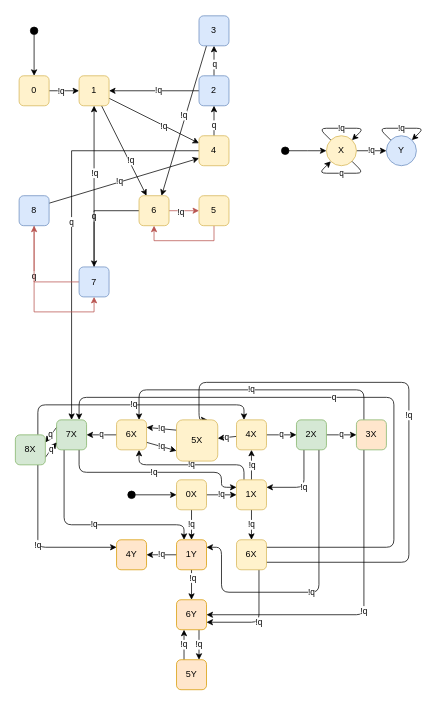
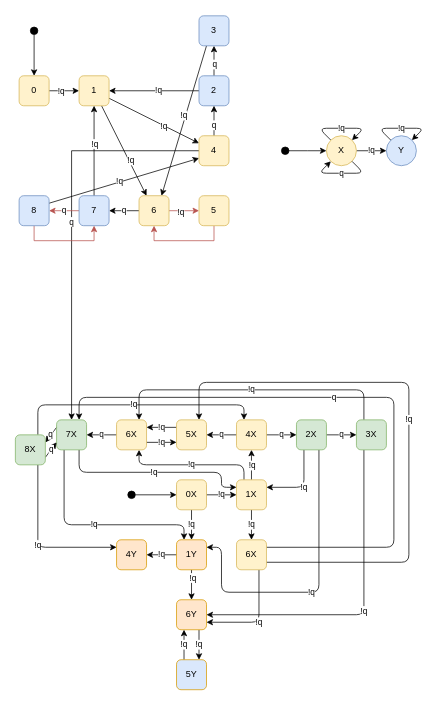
  <mxCell id="0" />
  <mxCell id="1" parent="0" />
  <mxCell id="2" value="" style="edgeStyle=orthogonalEdgeStyle;rounded=0;orthogonalLoop=1;jettySize=auto;html=1;" edge="1" parent="1" source="4" target="9"><mxGeometry relative="1" as="geometry" /></mxCell>
  <mxCell id="3" value="!q" style="edgeLabel;html=1;align=center;verticalAlign=middle;resizable=0;points=[];" vertex="1" connectable="0" parent="2"><mxGeometry x="-0.25" relative="1" as="geometry"><mxPoint as="offset" /></mxGeometry></mxCell>
  <mxCell id="4" value="0" style="rounded=1;whiteSpace=wrap;html=1;fillColor=#fff2cc;strokeColor=#d6b656;" vertex="1" parent="1"><mxGeometry x="25" y="100" width="40" height="40" as="geometry" /></mxCell>
  <mxCell id="5" style="edgeStyle=none;rounded=0;orthogonalLoop=1;jettySize=auto;html=1;exitX=0.75;exitY=1;exitDx=0;exitDy=0;entryX=0.25;entryY=0;entryDx=0;entryDy=0;" edge="1" parent="1" source="9" target="27"><mxGeometry relative="1" as="geometry" /></mxCell>
  <mxCell id="6" value="!q" style="edgeLabel;html=1;align=center;verticalAlign=middle;resizable=0;points=[];" vertex="1" connectable="0" parent="5"><mxGeometry x="0.22" y="2" relative="1" as="geometry"><mxPoint as="offset" /></mxGeometry></mxCell>
  <mxCell id="7" style="edgeStyle=none;rounded=0;orthogonalLoop=1;jettySize=auto;html=1;exitX=1;exitY=0.75;exitDx=0;exitDy=0;entryX=0;entryY=0.25;entryDx=0;entryDy=0;" edge="1" parent="1" source="9" target="21"><mxGeometry relative="1" as="geometry" /></mxCell>
  <mxCell id="8" value="!q" style="edgeLabel;html=1;align=center;verticalAlign=middle;resizable=0;points=[];" vertex="1" connectable="0" parent="7"><mxGeometry x="0.204" relative="1" as="geometry"><mxPoint as="offset" /></mxGeometry></mxCell>
  <mxCell id="9" value="1" style="rounded=1;whiteSpace=wrap;html=1;fillColor=#fff2cc;strokeColor=#d6b656;" vertex="1" parent="1"><mxGeometry x="105" y="100" width="40" height="40" as="geometry" /></mxCell>
  <mxCell id="10" style="edgeStyle=orthogonalEdgeStyle;rounded=0;orthogonalLoop=1;jettySize=auto;html=1;exitX=0;exitY=0.5;exitDx=0;exitDy=0;" edge="1" parent="1" source="14" target="9"><mxGeometry relative="1" as="geometry" /></mxCell>
  <mxCell id="11" value="!q" style="edgeLabel;html=1;align=center;verticalAlign=middle;resizable=0;points=[];" vertex="1" connectable="0" parent="10"><mxGeometry x="-0.077" y="-1" relative="1" as="geometry"><mxPoint as="offset" /></mxGeometry></mxCell>
  <mxCell id="12" value="" style="edgeStyle=orthogonalEdgeStyle;rounded=0;orthogonalLoop=1;jettySize=auto;html=1;" edge="1" parent="1" source="14" target="17"><mxGeometry relative="1" as="geometry" /></mxCell>
  <mxCell id="13" value="q" style="edgeLabel;html=1;align=center;verticalAlign=middle;resizable=0;points=[];" vertex="1" connectable="0" parent="12"><mxGeometry x="-0.21" relative="1" as="geometry"><mxPoint as="offset" /></mxGeometry></mxCell>
  <mxCell id="14" value="2" style="rounded=1;whiteSpace=wrap;html=1;fillColor=#dae8fc;strokeColor=#6c8ebf;" vertex="1" parent="1"><mxGeometry x="265" y="100" width="40" height="40" as="geometry" /></mxCell>
  <mxCell id="15" style="rounded=0;orthogonalLoop=1;jettySize=auto;html=1;exitX=0.25;exitY=1;exitDx=0;exitDy=0;entryX=0.75;entryY=0;entryDx=0;entryDy=0;" edge="1" parent="1" source="17" target="27"><mxGeometry relative="1" as="geometry" /></mxCell>
  <mxCell id="16" value="!q" style="edgeLabel;html=1;align=center;verticalAlign=middle;resizable=0;points=[];" vertex="1" connectable="0" parent="15"><mxGeometry x="-0.07" y="-3" relative="1" as="geometry"><mxPoint as="offset" /></mxGeometry></mxCell>
  <mxCell id="17" value="3" style="rounded=1;whiteSpace=wrap;html=1;fillColor=#dae8fc;strokeColor=#6c8ebf;" vertex="1" parent="1"><mxGeometry x="265" y="20" width="40" height="40" as="geometry" /></mxCell>
  <mxCell id="18" value="" style="edgeStyle=orthogonalEdgeStyle;rounded=0;orthogonalLoop=1;jettySize=auto;html=1;" edge="1" parent="1" source="21" target="14"><mxGeometry relative="1" as="geometry" /></mxCell>
  <mxCell id="19" value="q" style="edgeLabel;html=1;align=center;verticalAlign=middle;resizable=0;points=[];" vertex="1" connectable="0" parent="18"><mxGeometry x="-0.27" y="1" relative="1" as="geometry"><mxPoint as="offset" /></mxGeometry></mxCell>
  <mxCell id="20" value="q" style="edgeStyle=orthogonalEdgeStyle;rounded=0;orthogonalLoop=1;jettySize=auto;html=1;" edge="1" parent="1" source="21" target="84"><mxGeometry relative="1" as="geometry" /></mxCell>
  <mxCell id="21" value="4" style="rounded=1;whiteSpace=wrap;html=1;fillColor=#fff2cc;strokeColor=#d6b656;" vertex="1" parent="1"><mxGeometry x="265" y="180" width="40" height="40" as="geometry" /></mxCell>
  <mxCell id="22" style="edgeStyle=orthogonalEdgeStyle;rounded=0;orthogonalLoop=1;jettySize=auto;html=1;exitX=0.5;exitY=1;exitDx=0;exitDy=0;entryX=0.5;entryY=1;entryDx=0;entryDy=0;fillColor=#f8cecc;strokeColor=#b85450;" edge="1" parent="1" source="23" target="27"><mxGeometry relative="1" as="geometry" /></mxCell>
  <mxCell id="23" value="5" style="rounded=1;whiteSpace=wrap;html=1;fillColor=#fff2cc;strokeColor=#d6b656;" vertex="1" parent="1"><mxGeometry x="265" y="260" width="40" height="40" as="geometry" /></mxCell>
  <mxCell id="24" value="" style="edgeStyle=orthogonalEdgeStyle;rounded=0;orthogonalLoop=1;jettySize=auto;html=1;fillColor=#f8cecc;strokeColor=#b85450;" edge="1" parent="1" source="27" target="23"><mxGeometry relative="1" as="geometry" /></mxCell>
  <mxCell id="25" value="!q" style="edgeLabel;html=1;align=center;verticalAlign=middle;resizable=0;points=[];" vertex="1" connectable="0" parent="24"><mxGeometry x="-0.25" y="-1" relative="1" as="geometry"><mxPoint as="offset" /></mxGeometry></mxCell>
  <mxCell id="26" value="q" style="edgeStyle=orthogonalEdgeStyle;rounded=0;orthogonalLoop=1;jettySize=auto;html=1;" edge="1" parent="1" source="27" target="31"><mxGeometry relative="1" as="geometry" /></mxCell>
  <mxCell id="27" value="6" style="rounded=1;whiteSpace=wrap;html=1;fillColor=#fff2cc;strokeColor=#d6b656;" vertex="1" parent="1"><mxGeometry x="185" y="260" width="40" height="40" as="geometry" /></mxCell>
  <mxCell id="28" value="q" style="edgeStyle=orthogonalEdgeStyle;rounded=0;orthogonalLoop=1;jettySize=auto;html=1;fillColor=#f8cecc;strokeColor=#b85450;" edge="1" parent="1" source="31" target="35"><mxGeometry relative="1" as="geometry" /></mxCell>
  <mxCell id="29" style="edgeStyle=orthogonalEdgeStyle;rounded=0;orthogonalLoop=1;jettySize=auto;html=1;exitX=0.5;exitY=0;exitDx=0;exitDy=0;entryX=0.5;entryY=1;entryDx=0;entryDy=0;" edge="1" parent="1" source="31" target="9"><mxGeometry relative="1" as="geometry" /></mxCell>
  <mxCell id="30" value="!q" style="edgeLabel;html=1;align=center;verticalAlign=middle;resizable=0;points=[];" vertex="1" connectable="0" parent="29"><mxGeometry x="0.17" relative="1" as="geometry"><mxPoint as="offset" /></mxGeometry></mxCell>
- <mxCell id="31" value="7" style="rounded=1;whiteSpace=wrap;html=1;fillColor=#dae8fc;strokeColor=#6c8ebf;" vertex="1" parent="1"><mxGeometry x="105" y="355" width="40" height="40" as="geometry" /></mxCell>
+ <mxCell id="31" value="7" style="rounded=1;whiteSpace=wrap;html=1;fillColor=#dae8fc;strokeColor=#6c8ebf;" vertex="1" parent="1"><mxGeometry x="105" y="260" width="40" height="40" as="geometry" /></mxCell>
  <mxCell id="32" style="edgeStyle=none;rounded=0;orthogonalLoop=1;jettySize=auto;html=1;exitX=1;exitY=0.25;exitDx=0;exitDy=0;entryX=0;entryY=0.75;entryDx=0;entryDy=0;" edge="1" parent="1" source="35" target="21"><mxGeometry relative="1" as="geometry" /></mxCell>
  <mxCell id="33" value="!q" style="edgeLabel;html=1;align=center;verticalAlign=middle;resizable=0;points=[];" vertex="1" connectable="0" parent="32"><mxGeometry x="-0.059" y="1" relative="1" as="geometry"><mxPoint as="offset" /></mxGeometry></mxCell>
  <mxCell id="34" style="edgeStyle=orthogonalEdgeStyle;rounded=0;orthogonalLoop=1;jettySize=auto;html=1;exitX=0.5;exitY=1;exitDx=0;exitDy=0;entryX=0.5;entryY=1;entryDx=0;entryDy=0;fillColor=#f8cecc;strokeColor=#b85450;" edge="1" parent="1" source="35" target="31"><mxGeometry relative="1" as="geometry" /></mxCell>
  <mxCell id="35" value="8" style="rounded=1;whiteSpace=wrap;html=1;fillColor=#dae8fc;strokeColor=#6c8ebf;" vertex="1" parent="1"><mxGeometry x="25" y="260" width="40" height="40" as="geometry" /></mxCell>
  <mxCell id="36" value="" style="edgeStyle=orthogonalEdgeStyle;rounded=0;orthogonalLoop=1;jettySize=auto;html=1;" edge="1" parent="1" source="37" target="4"><mxGeometry relative="1" as="geometry" /></mxCell>
  <mxCell id="37" value="" style="ellipse;whiteSpace=wrap;html=1;aspect=fixed;fillColor=#000000;" vertex="1" parent="1"><mxGeometry x="40" y="35" width="10" height="10" as="geometry" /></mxCell>
  <mxCell id="38" value="" style="edgeStyle=orthogonalEdgeStyle;rounded=0;orthogonalLoop=1;jettySize=auto;html=1;" edge="1" parent="1" source="39"><mxGeometry relative="1" as="geometry"><mxPoint x="435" y="200" as="targetPoint" /></mxGeometry></mxCell>
  <mxCell id="39" value="" style="ellipse;whiteSpace=wrap;html=1;aspect=fixed;fillColor=#000000;direction=west;" vertex="1" parent="1"><mxGeometry x="375" y="195" width="10" height="10" as="geometry" /></mxCell>
  <mxCell id="40" value="!q" style="edgeStyle=orthogonalEdgeStyle;rounded=0;orthogonalLoop=1;jettySize=auto;html=1;" edge="1" parent="1" source="42" target="43"><mxGeometry relative="1" as="geometry" /></mxCell>
  <mxCell id="41" value="!q" style="rounded=1;orthogonalLoop=1;jettySize=auto;html=1;exitX=0;exitY=0;exitDx=0;exitDy=0;entryX=1;entryY=0;entryDx=0;entryDy=0;" edge="1" parent="1" source="42" target="42"><mxGeometry relative="1" as="geometry"><mxPoint x="415" y="160" as="targetPoint" /><Array as="points"><mxPoint x="425" y="170" /><mxPoint x="485" y="170" /></Array></mxGeometry></mxCell>
  <mxCell id="42" value="X" style="ellipse;whiteSpace=wrap;html=1;aspect=fixed;fillColor=#fff2cc;strokeColor=#d6b656;" vertex="1" parent="1"><mxGeometry x="435" y="180" width="40" height="40" as="geometry" /></mxCell>
  <mxCell id="43" value="Y" style="ellipse;whiteSpace=wrap;html=1;aspect=fixed;fillColor=#dae8fc;strokeColor=#6c8ebf;" vertex="1" parent="1"><mxGeometry x="515" y="180" width="40" height="40" as="geometry" /></mxCell>
  <mxCell id="44" value="q" style="rounded=1;orthogonalLoop=1;jettySize=auto;html=1;exitX=1;exitY=1;exitDx=0;exitDy=0;entryX=0;entryY=1;entryDx=0;entryDy=0;" edge="1" parent="1" source="42" target="42"><mxGeometry relative="1" as="geometry"><mxPoint x="440.858" y="245.858" as="targetPoint" /><mxPoint x="469.059" y="245.775" as="sourcePoint" /><Array as="points"><mxPoint x="485" y="230" /><mxPoint x="425" y="230" /></Array></mxGeometry></mxCell>
  <mxCell id="45" value="!q" style="rounded=1;orthogonalLoop=1;jettySize=auto;html=1;exitX=0;exitY=0;exitDx=0;exitDy=0;entryX=1;entryY=0;entryDx=0;entryDy=0;" edge="1" parent="1"><mxGeometry relative="1" as="geometry"><mxPoint x="549.059" y="185.775" as="targetPoint" /><mxPoint x="520.858" y="185.858" as="sourcePoint" /><Array as="points"><mxPoint x="505" y="170" /><mxPoint x="565" y="170" /></Array></mxGeometry></mxCell>
  <mxCell id="46" value="" style="edgeStyle=none;rounded=1;orthogonalLoop=1;jettySize=auto;html=1;" edge="1" parent="1" source="47" target="50"><mxGeometry relative="1" as="geometry" /></mxCell>
  <mxCell id="47" value="" style="ellipse;whiteSpace=wrap;html=1;aspect=fixed;fillColor=#000000;direction=west;" vertex="1" parent="1"><mxGeometry x="170" y="654.03" width="10" height="10" as="geometry" /></mxCell>
  <mxCell id="48" value="!q" style="edgeStyle=none;rounded=1;orthogonalLoop=1;jettySize=auto;html=1;" edge="1" parent="1" source="50" target="59"><mxGeometry relative="1" as="geometry" /></mxCell>
  <mxCell id="49" value="!q" style="edgeStyle=none;rounded=1;orthogonalLoop=1;jettySize=auto;html=1;" edge="1" parent="1" source="50" target="55"><mxGeometry relative="1" as="geometry" /></mxCell>
  <mxCell id="50" value="0X" style="rounded=1;whiteSpace=wrap;html=1;fillColor=#fff2cc;strokeColor=#d6b656;" vertex="1" parent="1"><mxGeometry x="235" y="639.03" width="40" height="40" as="geometry" /></mxCell>
  <mxCell id="51" value="" style="edgeStyle=none;rounded=1;orthogonalLoop=1;jettySize=auto;html=1;" edge="1" parent="1" source="55" target="67"><mxGeometry relative="1" as="geometry" /></mxCell>
  <mxCell id="52" value="!q" style="edgeLabel;html=1;align=center;verticalAlign=middle;resizable=0;points=[];" vertex="1" connectable="0" parent="51"><mxGeometry x="-0.478" y="-1" relative="1" as="geometry"><mxPoint x="-1" y="-9.66" as="offset" /></mxGeometry></mxCell>
  <mxCell id="53" value="!q" style="edgeStyle=none;rounded=1;orthogonalLoop=1;jettySize=auto;html=1;" edge="1" parent="1" source="55" target="71"><mxGeometry relative="1" as="geometry" /></mxCell>
  <mxCell id="54" value="!q" style="edgeStyle=orthogonalEdgeStyle;rounded=1;orthogonalLoop=1;jettySize=auto;html=1;exitX=0.25;exitY=0;exitDx=0;exitDy=0;entryX=0.75;entryY=1;entryDx=0;entryDy=0;" edge="1" parent="1" source="55" target="80"><mxGeometry relative="1" as="geometry" /></mxCell>
  <mxCell id="55" value="1X" style="rounded=1;whiteSpace=wrap;html=1;fillColor=#fff2cc;strokeColor=#d6b656;" vertex="1" parent="1"><mxGeometry x="315" y="639.03" width="40" height="40" as="geometry" /></mxCell>
  <mxCell id="56" value="!q" style="edgeStyle=none;rounded=1;orthogonalLoop=1;jettySize=auto;html=1;" edge="1" parent="1" source="59" target="60"><mxGeometry relative="1" as="geometry" /></mxCell>
  <mxCell id="57" value="" style="edgeStyle=none;rounded=1;orthogonalLoop=1;jettySize=auto;html=1;" edge="1" parent="1" source="59" target="62"><mxGeometry relative="1" as="geometry" /></mxCell>
  <mxCell id="58" value="!q" style="edgeLabel;html=1;align=center;verticalAlign=middle;resizable=0;points=[];" vertex="1" connectable="0" parent="57"><mxGeometry x="-0.5" y="1" relative="1" as="geometry"><mxPoint as="offset" /></mxGeometry></mxCell>
  <mxCell id="59" value="1Y" style="rounded=1;whiteSpace=wrap;html=1;fillColor=#ffe6cc;strokeColor=#d79b00;" vertex="1" parent="1"><mxGeometry x="235" y="719.03" width="40" height="40" as="geometry" /></mxCell>
  <mxCell id="60" value="4Y" style="rounded=1;whiteSpace=wrap;html=1;fillColor=#ffe6cc;strokeColor=#d79b00;" vertex="1" parent="1"><mxGeometry x="155" y="719.03" width="40" height="40" as="geometry" /></mxCell>
  <mxCell id="61" value="!q" style="edgeStyle=none;rounded=1;orthogonalLoop=1;jettySize=auto;html=1;exitX=0.75;exitY=1;exitDx=0;exitDy=0;entryX=0.75;entryY=0;entryDx=0;entryDy=0;" edge="1" parent="1" source="62" target="64"><mxGeometry relative="1" as="geometry" /></mxCell>
  <mxCell id="62" value="6Y" style="rounded=1;whiteSpace=wrap;html=1;fillColor=#ffe6cc;strokeColor=#d79b00;" vertex="1" parent="1"><mxGeometry x="235" y="799.03" width="40" height="40" as="geometry" /></mxCell>
  <mxCell id="63" value="!q" style="edgeStyle=none;rounded=1;orthogonalLoop=1;jettySize=auto;html=1;exitX=0.25;exitY=0;exitDx=0;exitDy=0;entryX=0.25;entryY=1;entryDx=0;entryDy=0;" edge="1" parent="1" source="64" target="62"><mxGeometry relative="1" as="geometry" /></mxCell>
- <mxCell id="64" value="5Y" style="rounded=1;whiteSpace=wrap;html=1;fillColor=#ffe6cc;strokeColor=#d79b00;" vertex="1" parent="1"><mxGeometry x="235" y="879.03" width="40" height="40" as="geometry" /></mxCell>
+ <mxCell id="64" value="5Y" style="rounded=1;whiteSpace=wrap;html=1;fillColor=#dae8fc;strokeColor=#d79b00;" vertex="1" parent="1"><mxGeometry x="235" y="879.03" width="40" height="40" as="geometry" /></mxCell>
  <mxCell id="65" value="q" style="edgeStyle=none;rounded=1;orthogonalLoop=1;jettySize=auto;html=1;" edge="1" parent="1" source="67" target="75"><mxGeometry relative="1" as="geometry" /></mxCell>
  <mxCell id="66" value="q" style="edgeStyle=none;rounded=1;orthogonalLoop=1;jettySize=auto;html=1;" edge="1" parent="1" source="67" target="77"><mxGeometry relative="1" as="geometry" /></mxCell>
  <mxCell id="67" value="4X" style="rounded=1;whiteSpace=wrap;html=1;fillColor=#fff2cc;strokeColor=#d6b656;" vertex="1" parent="1"><mxGeometry x="315" y="559.03" width="40" height="40" as="geometry" /></mxCell>
  <mxCell id="68" value="q" style="edgeStyle=orthogonalEdgeStyle;rounded=1;orthogonalLoop=1;jettySize=auto;html=1;exitX=1;exitY=0.25;exitDx=0;exitDy=0;entryX=0.75;entryY=0;entryDx=0;entryDy=0;" edge="1" parent="1" source="71" target="84"><mxGeometry x="0.098" relative="1" as="geometry"><mxPoint x="585" y="489.03" as="targetPoint" /><Array as="points"><mxPoint x="525" y="729" /><mxPoint x="525" y="529" /><mxPoint x="105" y="529" /></Array><mxPoint as="offset" /></mxGeometry></mxCell>
  <mxCell id="69" value="!q" style="edgeStyle=orthogonalEdgeStyle;rounded=1;orthogonalLoop=1;jettySize=auto;html=1;exitX=1;exitY=0.75;exitDx=0;exitDy=0;entryX=0.75;entryY=0;entryDx=0;entryDy=0;" edge="1" parent="1" source="71" target="77"><mxGeometry relative="1" as="geometry"><Array as="points"><mxPoint x="545" y="749" /><mxPoint x="545" y="509" /><mxPoint x="265" y="509" /></Array></mxGeometry></mxCell>
  <mxCell id="70" value="!q" style="edgeStyle=orthogonalEdgeStyle;rounded=1;orthogonalLoop=1;jettySize=auto;html=1;exitX=0.75;exitY=1;exitDx=0;exitDy=0;entryX=1;entryY=0.75;entryDx=0;entryDy=0;" edge="1" parent="1" source="71" target="62"><mxGeometry relative="1" as="geometry" /></mxCell>
  <mxCell id="71" value="6X" style="rounded=1;whiteSpace=wrap;html=1;fillColor=#fff2cc;strokeColor=#d6b656;" vertex="1" parent="1"><mxGeometry x="315" y="719.03" width="40" height="40" as="geometry" /></mxCell>
  <mxCell id="72" value="q" style="edgeStyle=orthogonalEdgeStyle;rounded=1;orthogonalLoop=1;jettySize=auto;html=1;" edge="1" parent="1" source="75" target="91"><mxGeometry relative="1" as="geometry" /></mxCell>
  <mxCell id="73" value="!q" style="edgeStyle=orthogonalEdgeStyle;rounded=1;orthogonalLoop=1;jettySize=auto;html=1;exitX=0.25;exitY=1;exitDx=0;exitDy=0;entryX=1;entryY=0.25;entryDx=0;entryDy=0;" edge="1" parent="1" source="75" target="55"><mxGeometry relative="1" as="geometry" /></mxCell>
  <mxCell id="74" value="!q" style="edgeStyle=orthogonalEdgeStyle;rounded=1;orthogonalLoop=1;jettySize=auto;html=1;exitX=0.75;exitY=1;exitDx=0;exitDy=0;entryX=1;entryY=0.25;entryDx=0;entryDy=0;" edge="1" parent="1" source="75" target="59"><mxGeometry relative="1" as="geometry"><Array as="points"><mxPoint x="425" y="789.03" /><mxPoint x="295" y="789.03" /><mxPoint x="295" y="729.03" /></Array></mxGeometry></mxCell>
  <mxCell id="75" value="2X" style="rounded=1;whiteSpace=wrap;html=1;fillColor=#d5e8d4;strokeColor=#82b366;" vertex="1" parent="1"><mxGeometry x="395" y="559.03" width="40" height="40" as="geometry" /></mxCell>
  <mxCell id="76" value="!q" style="edgeStyle=none;rounded=1;orthogonalLoop=1;jettySize=auto;html=1;entryX=1;entryY=0.25;entryDx=0;entryDy=0;exitX=0;exitY=0.25;exitDx=0;exitDy=0;" edge="1" parent="1" source="77" target="80"><mxGeometry relative="1" as="geometry" /></mxCell>
- <mxCell id="77" value="5X" style="rounded=1;whiteSpace=wrap;html=1;fillColor=#fff2cc;strokeColor=#d6b656;" vertex="1" parent="1"><mxGeometry x="235" y="559.03" width="55" height="55" as="geometry" /></mxCell>
+ <mxCell id="77" value="5X" style="rounded=1;whiteSpace=wrap;html=1;fillColor=#fff2cc;strokeColor=#d6b656;" vertex="1" parent="1"><mxGeometry x="235" y="559.03" width="40" height="40" as="geometry" /></mxCell>
  <mxCell id="78" value="!q" style="edgeStyle=none;rounded=1;orthogonalLoop=1;jettySize=auto;html=1;exitX=1;exitY=0.75;exitDx=0;exitDy=0;entryX=0;entryY=0.75;entryDx=0;entryDy=0;" edge="1" parent="1" source="80" target="77"><mxGeometry relative="1" as="geometry" /></mxCell>
  <mxCell id="79" value="q" style="edgeStyle=none;rounded=1;orthogonalLoop=1;jettySize=auto;html=1;" edge="1" parent="1" source="80" target="84"><mxGeometry relative="1" as="geometry" /></mxCell>
  <mxCell id="80" value="6X" style="rounded=1;whiteSpace=wrap;html=1;fillColor=#fff2cc;strokeColor=#d6b656;" vertex="1" parent="1"><mxGeometry x="155" y="559.03" width="40" height="40" as="geometry" /></mxCell>
  <mxCell id="81" value="q" style="edgeStyle=none;rounded=1;orthogonalLoop=1;jettySize=auto;html=1;entryX=1;entryY=0.25;entryDx=0;entryDy=0;exitX=0;exitY=0.25;exitDx=0;exitDy=0;" edge="1" parent="1" source="84" target="88"><mxGeometry relative="1" as="geometry" /></mxCell>
  <mxCell id="82" value="!q" style="edgeStyle=orthogonalEdgeStyle;rounded=1;orthogonalLoop=1;jettySize=auto;html=1;exitX=0.75;exitY=1;exitDx=0;exitDy=0;entryX=0;entryY=0.25;entryDx=0;entryDy=0;" edge="1" parent="1" source="84" target="55"><mxGeometry relative="1" as="geometry"><Array as="points"><mxPoint x="105" y="629.03" /><mxPoint x="295" y="629.03" /><mxPoint x="295" y="649.03" /></Array></mxGeometry></mxCell>
  <mxCell id="83" value="!q" style="edgeStyle=orthogonalEdgeStyle;rounded=1;orthogonalLoop=1;jettySize=auto;html=1;exitX=0.25;exitY=1;exitDx=0;exitDy=0;entryX=0.25;entryY=0;entryDx=0;entryDy=0;" edge="1" parent="1" source="84" target="59"><mxGeometry relative="1" as="geometry"><Array as="points"><mxPoint x="85" y="699.03" /><mxPoint x="245" y="699.03" /></Array></mxGeometry></mxCell>
  <mxCell id="84" value="7X" style="rounded=1;whiteSpace=wrap;html=1;fillColor=#d5e8d4;strokeColor=#82b366;" vertex="1" parent="1"><mxGeometry x="75" y="559.03" width="40" height="40" as="geometry" /></mxCell>
  <mxCell id="85" value="q" style="edgeStyle=none;rounded=1;orthogonalLoop=1;jettySize=auto;html=1;exitX=1;exitY=0.75;exitDx=0;exitDy=0;entryX=0;entryY=0.75;entryDx=0;entryDy=0;" edge="1" parent="1" source="88" target="84"><mxGeometry relative="1" as="geometry" /></mxCell>
  <mxCell id="86" value="!q" style="edgeStyle=orthogonalEdgeStyle;rounded=1;orthogonalLoop=1;jettySize=auto;html=1;exitX=0.75;exitY=0;exitDx=0;exitDy=0;entryX=0.25;entryY=0;entryDx=0;entryDy=0;" edge="1" parent="1" source="88" target="67"><mxGeometry relative="1" as="geometry" /></mxCell>
  <mxCell id="87" value="!q" style="edgeStyle=orthogonalEdgeStyle;rounded=1;orthogonalLoop=1;jettySize=auto;html=1;exitX=0.75;exitY=1;exitDx=0;exitDy=0;entryX=0;entryY=0.25;entryDx=0;entryDy=0;" edge="1" parent="1" source="88" target="60"><mxGeometry relative="1" as="geometry" /></mxCell>
  <mxCell id="88" value="8X" style="rounded=1;whiteSpace=wrap;html=1;fillColor=#d5e8d4;strokeColor=#82b366;" vertex="1" parent="1"><mxGeometry x="20" y="579.03" width="40" height="40" as="geometry" /></mxCell>
  <mxCell id="89" value="!q" style="edgeStyle=orthogonalEdgeStyle;rounded=1;orthogonalLoop=1;jettySize=auto;html=1;exitX=0.25;exitY=0;exitDx=0;exitDy=0;entryX=0.75;entryY=0;entryDx=0;entryDy=0;" edge="1" parent="1" source="91" target="80"><mxGeometry relative="1" as="geometry"><Array as="points"><mxPoint x="485" y="519.03" /><mxPoint x="185" y="519.03" /></Array></mxGeometry></mxCell>
  <mxCell id="90" value="!q" style="edgeStyle=orthogonalEdgeStyle;rounded=1;orthogonalLoop=1;jettySize=auto;html=1;exitX=0.25;exitY=1;exitDx=0;exitDy=0;entryX=1;entryY=0.5;entryDx=0;entryDy=0;" edge="1" parent="1" source="91" target="62"><mxGeometry relative="1" as="geometry" /></mxCell>
- <mxCell id="91" value="3X" style="rounded=1;whiteSpace=wrap;html=1;fillColor=#ffe6cc;strokeColor=#82b366;" vertex="1" parent="1"><mxGeometry x="475" y="559.03" width="40" height="40" as="geometry" /></mxCell>
+ <mxCell id="91" value="3X" style="rounded=1;whiteSpace=wrap;html=1;fillColor=#d5e8d4;strokeColor=#82b366;" vertex="1" parent="1"><mxGeometry x="475" y="559.03" width="40" height="40" as="geometry" /></mxCell>
